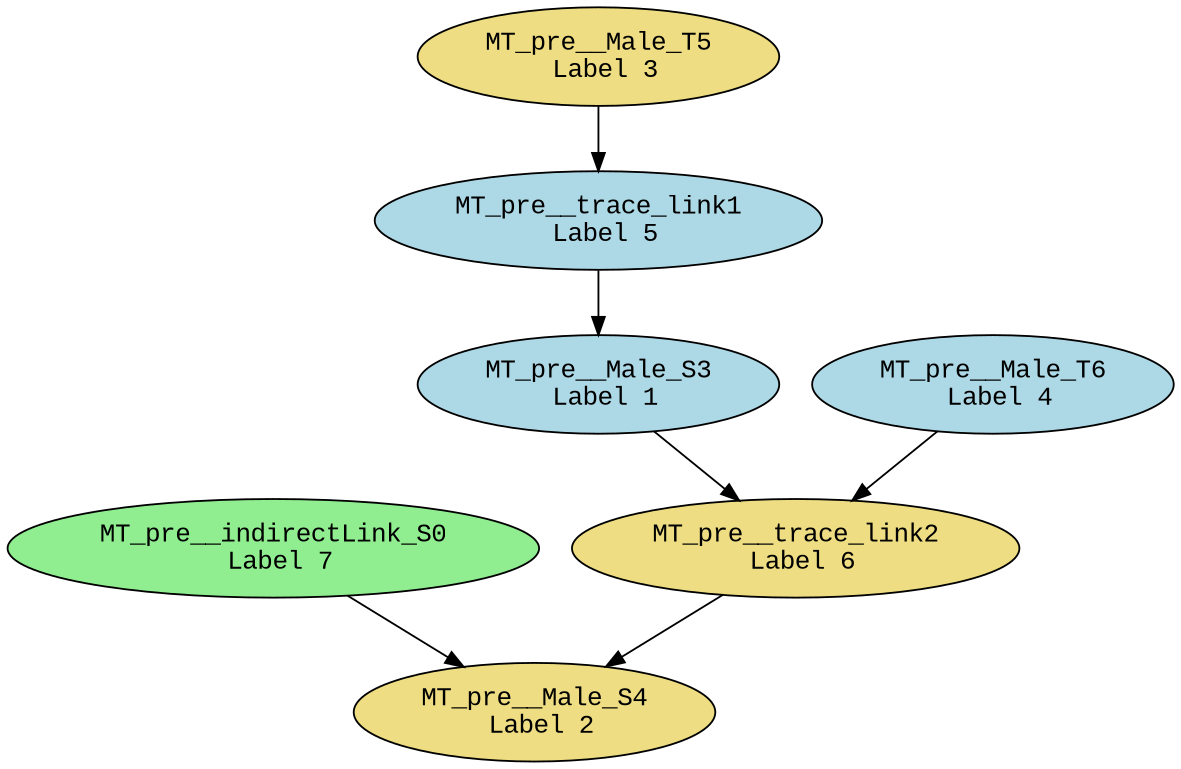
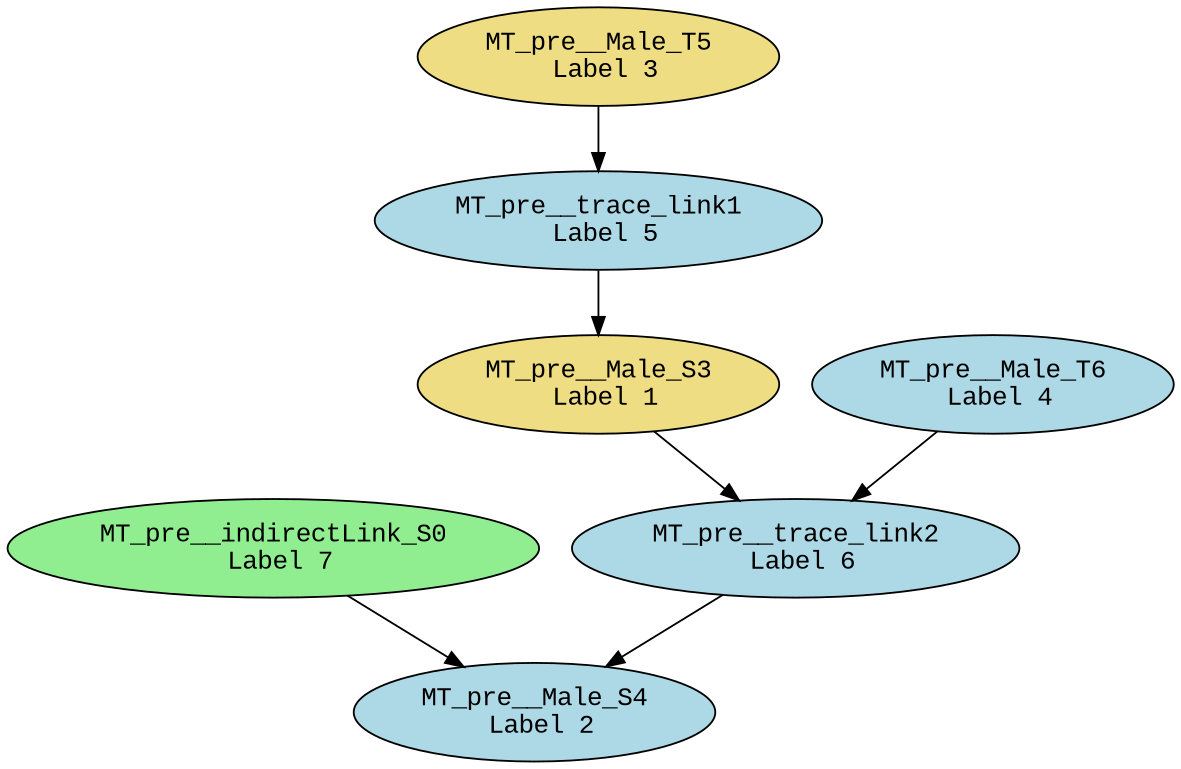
  digraph {
    fontname="Liberation Mono"
    node [fillcolor=lightblue fontname="Liberation Mono" style=filled]
    edge [fontname="Liberation Mono"]
    "MT_pre__indirectLink_S0\n Label 7" [fillcolor=lightgreen]
-   "MT_pre__Male_S4\n Label 2" [fillcolor=lightgoldenrod]
+   "MT_pre__Male_S4\n Label 2"
    "MT_pre__trace_link1\n Label 5"
-   "MT_pre__Male_S3\n Label 1"
-   "MT_pre__trace_link2\n Label 6" [fillcolor=lightgoldenrod]
+   "MT_pre__Male_S3\n Label 1" [fillcolor=lightgoldenrod]
+   "MT_pre__trace_link2\n Label 6"
    "MT_pre__Male_T5\n Label 3" [fillcolor=lightgoldenrod]
    "MT_pre__Male_T6\n Label 4"
    "MT_pre__indirectLink_S0\n Label 7" -> "MT_pre__Male_S4\n Label 2"
    "MT_pre__trace_link1\n Label 5" -> "MT_pre__Male_S3\n Label 1"
    "MT_pre__Male_S3\n Label 1" -> "MT_pre__trace_link2\n Label 6"
    "MT_pre__trace_link2\n Label 6" -> "MT_pre__Male_S4\n Label 2"
    "MT_pre__Male_T5\n Label 3" -> "MT_pre__trace_link1\n Label 5"
    "MT_pre__Male_T6\n Label 4" -> "MT_pre__trace_link2\n Label 6"
  }
